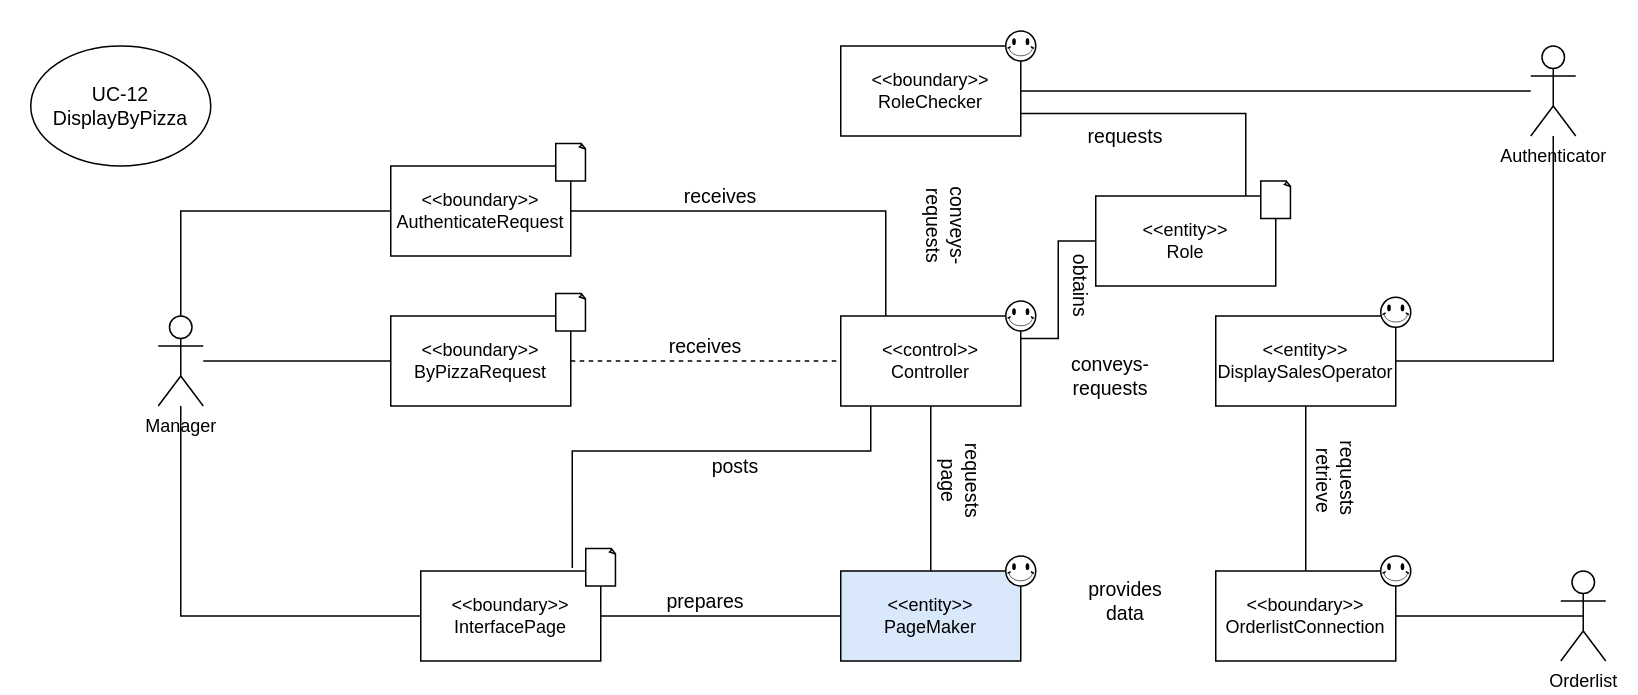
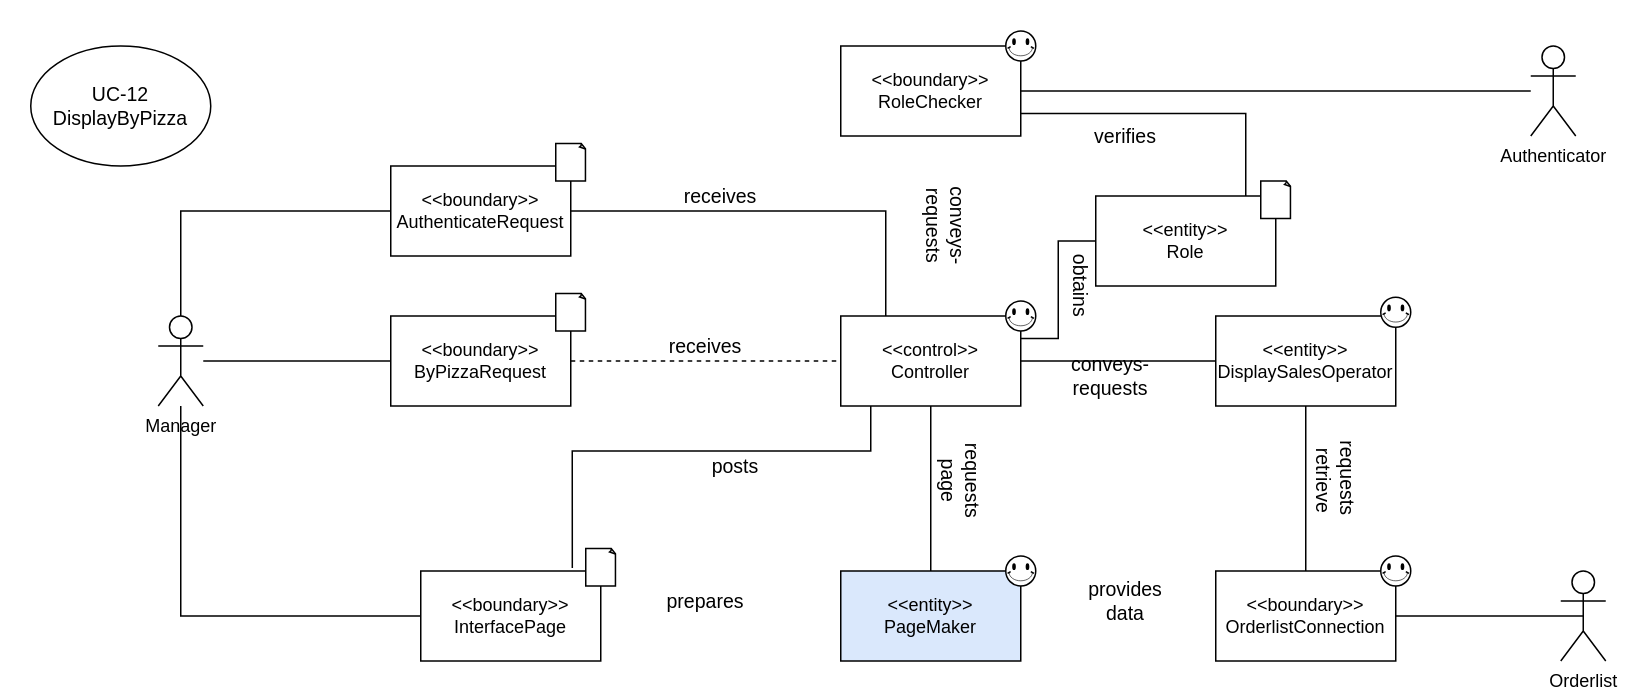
  <mxCell id="0" />
  <mxCell id="1" parent="0" />
  <mxCell id="2" value="UC-12&lt;br&gt;DisplayByPizza" style="ellipse;whiteSpace=wrap;html=1;fontSize=13;" parent="1" vertex="1"><mxGeometry x="20" y="30" width="120" height="80" as="geometry" /></mxCell>
  <mxCell id="3" style="edgeStyle=orthogonalEdgeStyle;rounded=0;orthogonalLoop=1;jettySize=auto;html=1;entryX=0.5;entryY=0.5;entryDx=0;entryDy=0;entryPerimeter=0;endArrow=none;endFill=0;" edge="1" parent="1" source="4" target="25"><mxGeometry relative="1" as="geometry" /></mxCell>
  <mxCell id="4" value="&amp;lt;&amp;lt;boundary&amp;gt;&amp;gt;&lt;br&gt;OrderlistConnection" style="rounded=0;whiteSpace=wrap;html=1;" vertex="1" parent="1"><mxGeometry x="810" y="380" width="120" height="60" as="geometry" /></mxCell>
  <mxCell id="5" style="edgeStyle=orthogonalEdgeStyle;rounded=0;orthogonalLoop=1;jettySize=auto;html=1;endArrow=none;endFill=0;" edge="1" parent="1" source="6" target="12"><mxGeometry relative="1" as="geometry" /></mxCell>
  <mxCell id="6" value="Manager" style="shape=umlActor;verticalLabelPosition=bottom;verticalAlign=top;html=1;outlineConnect=0;" vertex="1" parent="1"><mxGeometry x="105" y="210" width="30" height="60" as="geometry" /></mxCell>
  <mxCell id="7" value="&amp;lt;&amp;lt;boundary&amp;gt;&amp;gt;&lt;br&gt;RoleChecker" style="rounded=0;whiteSpace=wrap;html=1;" vertex="1" parent="1"><mxGeometry y="30" width="120" height="60" as="geometry" x="560" /></mxCell>
  <mxCell id="8" style="edgeStyle=orthogonalEdgeStyle;rounded=0;orthogonalLoop=1;jettySize=auto;html=1;entryX=0.5;entryY=0;entryDx=0;entryDy=0;entryPerimeter=0;endArrow=none;endFill=0;" edge="1" parent="1" source="10" target="6"><mxGeometry relative="1" as="geometry" /></mxCell>
  <mxCell id="9" style="edgeStyle=orthogonalEdgeStyle;rounded=0;orthogonalLoop=1;jettySize=auto;html=1;entryX=0.25;entryY=0;entryDx=0;entryDy=0;endArrow=none;endFill=0;" edge="1" parent="1" source="10" target="17"><mxGeometry relative="1" as="geometry" /></mxCell>
  <mxCell id="10" value="&amp;lt;&amp;lt;boundary&amp;gt;&amp;gt;&lt;br&gt;AuthenticateRequest" style="rounded=0;whiteSpace=wrap;html=1;" vertex="1" parent="1"><mxGeometry x="260" y="110" width="120" height="60" as="geometry" /></mxCell>
  <mxCell id="11" style="edgeStyle=orthogonalEdgeStyle;rounded=0;orthogonalLoop=1;jettySize=auto;html=1;fontSize=13;endArrow=none;endFill=0;dashed=1;" edge="1" parent="1" source="12" target="17"><mxGeometry relative="1" as="geometry" /></mxCell>
  <mxCell id="12" value="&amp;lt;&amp;lt;boundary&amp;gt;&amp;gt;&lt;br&gt;ByPizzaRequest" style="rounded=0;whiteSpace=wrap;html=1;" vertex="1" parent="1"><mxGeometry x="260" y="210" width="120" height="60" as="geometry" /></mxCell>
  <mxCell id="13" style="edgeStyle=orthogonalEdgeStyle;rounded=0;orthogonalLoop=1;jettySize=auto;html=1;endArrow=none;endFill=0;" edge="1" parent="1" source="14" target="6"><mxGeometry relative="1" as="geometry" /></mxCell>
  <mxCell id="14" value="&amp;lt;&amp;lt;boundary&amp;gt;&amp;gt;&lt;br&gt;InterfacePage" style="rounded=0;whiteSpace=wrap;html=1;" vertex="1" parent="1"><mxGeometry x="280" y="380" width="120" height="60" as="geometry" /></mxCell>
  <mxCell id="15" style="edgeStyle=orthogonalEdgeStyle;rounded=0;orthogonalLoop=1;jettySize=auto;html=1;entryX=0.842;entryY=-0.033;entryDx=0;entryDy=0;entryPerimeter=0;endArrow=none;endFill=0;" edge="1" parent="1" source="17" target="14"><mxGeometry relative="1" as="geometry"><Array as="points"><mxPoint x="580" y="300" /><mxPoint x="381" y="300" /></Array></mxGeometry></mxCell>
  <mxCell id="16" style="edgeStyle=orthogonalEdgeStyle;rounded=0;orthogonalLoop=1;jettySize=auto;html=1;entryX=0.5;entryY=0;entryDx=0;entryDy=0;fontSize=13;endArrow=none;endFill=0;" edge="1" parent="1" source="17" target="19"><mxGeometry relative="1" as="geometry" /></mxCell>
  <mxCell id="17" value="&amp;lt;&amp;lt;control&amp;gt;&amp;gt;&lt;br&gt;Controller" style="rounded=0;whiteSpace=wrap;html=1;" vertex="1" parent="1"><mxGeometry y="210" width="120" height="60" as="geometry" x="560" /></mxCell>
- <mxCell id="18" style="edgeStyle=orthogonalEdgeStyle;rounded=0;orthogonalLoop=1;jettySize=auto;html=1;endArrow=none;endFill=0;" edge="1" parent="1" source="19" target="14"><mxGeometry relative="1" as="geometry" /></mxCell>
  <mxCell id="19" value="&amp;lt;&amp;lt;entity&amp;gt;&amp;gt;&lt;br&gt;PageMaker" style="rounded=0;whiteSpace=wrap;html=1;fillColor=#dae8fc;" vertex="1" parent="1"><mxGeometry y="380" width="120" height="60" as="geometry" x="560" /></mxCell>
  <mxCell id="20" style="edgeStyle=orthogonalEdgeStyle;rounded=0;orthogonalLoop=1;jettySize=auto;html=1;entryX=1;entryY=0.25;entryDx=0;entryDy=0;endArrow=none;endFill=0;" edge="1" parent="1" source="22" target="17"><mxGeometry relative="1" as="geometry" /></mxCell>
  <mxCell id="21" style="edgeStyle=orthogonalEdgeStyle;rounded=0;orthogonalLoop=1;jettySize=auto;html=1;entryX=1;entryY=0.75;entryDx=0;entryDy=0;endArrow=none;endFill=0;" edge="1" parent="1" source="22" target="7"><mxGeometry relative="1" as="geometry"><Array as="points"><mxPoint x="830" y="75" /></Array></mxGeometry></mxCell>
  <mxCell id="22" value="&amp;lt;&amp;lt;entity&amp;gt;&amp;gt;&lt;br&gt;Role" style="rounded=0;whiteSpace=wrap;html=1;" vertex="1" parent="1"><mxGeometry x="730" y="130" width="120" height="60" as="geometry" /></mxCell>
  <mxCell id="23" style="edgeStyle=orthogonalEdgeStyle;rounded=0;orthogonalLoop=1;jettySize=auto;html=1;entryX=1;entryY=0.5;entryDx=0;entryDy=0;endArrow=none;endFill=0;" edge="1" parent="1" source="24" target="7"><mxGeometry relative="1" as="geometry" /></mxCell>
  <mxCell id="24" value="Authenticator" style="shape=umlActor;verticalLabelPosition=bottom;verticalAlign=top;html=1;outlineConnect=0;" vertex="1" parent="1"><mxGeometry x="1020" y="30" width="30" height="60" as="geometry" /></mxCell>
  <mxCell id="25" value="Orderlist" style="shape=umlActor;verticalLabelPosition=bottom;verticalAlign=top;html=1;outlineConnect=0;" vertex="1" parent="1"><mxGeometry x="1040" y="380" width="30" height="60" as="geometry" /></mxCell>
  <mxCell id="26" value="receives" style="text;html=1;strokeColor=none;fillColor=none;align=center;verticalAlign=middle;whiteSpace=wrap;rounded=0;fontSize=13;" vertex="1" parent="1"><mxGeometry x="460" y="120" width="40" height="20" as="geometry" /></mxCell>
  <mxCell id="27" value="receives" style="text;html=1;strokeColor=none;fillColor=none;align=center;verticalAlign=middle;whiteSpace=wrap;rounded=0;fontSize=13;" vertex="1" parent="1"><mxGeometry x="450" y="220" width="40" height="20" as="geometry" /></mxCell>
  <mxCell id="28" value="posts" style="text;html=1;strokeColor=none;fillColor=none;align=center;verticalAlign=middle;whiteSpace=wrap;rounded=0;fontSize=13;" vertex="1" parent="1"><mxGeometry x="470" y="300" width="40" height="20" as="geometry" /></mxCell>
  <mxCell id="29" value="prepares" style="text;html=1;strokeColor=none;fillColor=none;align=center;verticalAlign=middle;whiteSpace=wrap;rounded=0;fontSize=13;" vertex="1" parent="1"><mxGeometry x="450" y="390" width="40" height="20" as="geometry" /></mxCell>
  <mxCell id="30" value="conveys-requests" style="text;html=1;strokeColor=none;fillColor=none;align=center;verticalAlign=middle;whiteSpace=wrap;rounded=0;fontSize=13;rotation=90;" vertex="1" parent="1"><mxGeometry x="610" y="140" width="40" height="20" as="geometry" /></mxCell>
  <mxCell id="31" value="conveys-requests" style="text;html=1;strokeColor=none;fillColor=none;align=center;verticalAlign=middle;whiteSpace=wrap;rounded=0;fontSize=13;" vertex="1" parent="1"><mxGeometry x="720" y="240" width="40" height="20" as="geometry" /></mxCell>
  <mxCell id="32" value="obtains" style="text;html=1;strokeColor=none;fillColor=none;align=center;verticalAlign=middle;whiteSpace=wrap;rounded=0;fontSize=13;rotation=90;" vertex="1" parent="1"><mxGeometry x="700" y="180" width="40" height="20" as="geometry" /></mxCell>
- <mxCell id="33" value="requests" style="text;html=1;strokeColor=none;fillColor=none;align=center;verticalAlign=middle;whiteSpace=wrap;rounded=0;fontSize=13;" vertex="1" parent="1"><mxGeometry x="730" y="80" width="40" height="20" as="geometry" /></mxCell>
+ <mxCell id="33" value="verifies" style="text;html=1;strokeColor=none;fillColor=none;align=center;verticalAlign=middle;whiteSpace=wrap;rounded=0;fontSize=13;" vertex="1" parent="1"><mxGeometry x="730" y="80" width="40" height="20" as="geometry" /></mxCell>
  <mxCell id="34" value="requests page" style="text;html=1;strokeColor=none;fillColor=none;align=center;verticalAlign=middle;whiteSpace=wrap;rounded=0;fontSize=13;rotation=90;" vertex="1" parent="1"><mxGeometry x="620" y="310" width="40" height="20" as="geometry" /></mxCell>
  <mxCell id="35" value="" style="verticalLabelPosition=bottom;verticalAlign=top;html=1;shape=mxgraph.basic.smiley;fontSize=13;" vertex="1" parent="1"><mxGeometry x="670" y="370" width="20" height="20" as="geometry" /></mxCell>
  <mxCell id="36" value="" style="verticalLabelPosition=bottom;verticalAlign=top;html=1;shape=mxgraph.basic.smiley;fontSize=13;" vertex="1" parent="1"><mxGeometry x="670" y="200" width="20" height="20" as="geometry" /></mxCell>
  <mxCell id="37" value="" style="verticalLabelPosition=bottom;verticalAlign=top;html=1;shape=mxgraph.basic.smiley;fontSize=13;" vertex="1" parent="1"><mxGeometry x="670" y="20" width="20" height="20" as="geometry" /></mxCell>
  <mxCell id="38" value="" style="verticalLabelPosition=bottom;verticalAlign=top;html=1;shape=mxgraph.basic.smiley;fontSize=13;" vertex="1" parent="1"><mxGeometry x="920" y="370" width="20" height="20" as="geometry" /></mxCell>
  <mxCell id="39" value="" style="whiteSpace=wrap;html=1;shape=mxgraph.basic.document;fontSize=13;" vertex="1" parent="1"><mxGeometry x="840" y="120" width="20" height="25" as="geometry" /></mxCell>
  <mxCell id="40" value="" style="whiteSpace=wrap;html=1;shape=mxgraph.basic.document;fontSize=13;" vertex="1" parent="1"><mxGeometry x="370" y="95" width="20" height="25" as="geometry" /></mxCell>
  <mxCell id="41" value="" style="whiteSpace=wrap;html=1;shape=mxgraph.basic.document;fontSize=13;" vertex="1" parent="1"><mxGeometry x="370" y="195" width="20" height="25" as="geometry" /></mxCell>
  <mxCell id="42" value="" style="whiteSpace=wrap;html=1;shape=mxgraph.basic.document;fontSize=13;" vertex="1" parent="1"><mxGeometry x="390" y="365" width="20" height="25" as="geometry" /></mxCell>
  <mxCell id="43" value="provides data" style="text;html=1;strokeColor=none;fillColor=none;align=center;verticalAlign=middle;whiteSpace=wrap;rounded=0;fontSize=13;" vertex="1" parent="1"><mxGeometry x="730" y="390" width="40" height="20" as="geometry" /></mxCell>
  <mxCell id="44" style="edgeStyle=orthogonalEdgeStyle;rounded=0;orthogonalLoop=1;jettySize=auto;html=1;entryX=0.5;entryY=0;entryDx=0;entryDy=0;endArrow=none;endFill=0;" edge="1" parent="1" source="46" target="4"><mxGeometry relative="1" as="geometry" /></mxCell>
- <mxCell id="45" style="edgeStyle=orthogonalEdgeStyle;rounded=0;orthogonalLoop=1;jettySize=auto;html=1;endArrow=none;endFill=0;" edge="1" parent="1" source="46" target="24"><mxGeometry relative="1" as="geometry"><mxPoint x="690" y="240" as="targetPoint" /></mxGeometry></mxCell>
+ <mxCell id="45" style="edgeStyle=orthogonalEdgeStyle;rounded=0;orthogonalLoop=1;jettySize=auto;html=1;endArrow=none;endFill=0;entryX=1;entryY=0.5;entryDx=0;entryDy=0;" edge="1" parent="1" source="46" target="17"><mxGeometry relative="1" as="geometry"><mxPoint x="690" y="240" as="targetPoint" /></mxGeometry></mxCell>
  <mxCell id="46" value="&amp;lt;&amp;lt;entity&amp;gt;&amp;gt;&lt;br&gt;DisplaySalesOperator" style="rounded=0;whiteSpace=wrap;html=1;" vertex="1" parent="1"><mxGeometry x="810" y="210" width="120" height="60" as="geometry" /></mxCell>
  <mxCell id="47" value="requests&amp;nbsp;&lt;br&gt;retrieve" style="text;html=1;strokeColor=none;fillColor=none;align=center;verticalAlign=middle;whiteSpace=wrap;rounded=0;fontSize=13;rotation=90;" vertex="1" parent="1"><mxGeometry x="870" y="310" width="40" height="20" as="geometry" /></mxCell>
  <mxCell id="48" value="" style="verticalLabelPosition=bottom;verticalAlign=top;html=1;shape=mxgraph.basic.smiley;fontSize=13;" vertex="1" parent="1"><mxGeometry x="920" y="197.5" width="20" height="20" as="geometry" /></mxCell>
